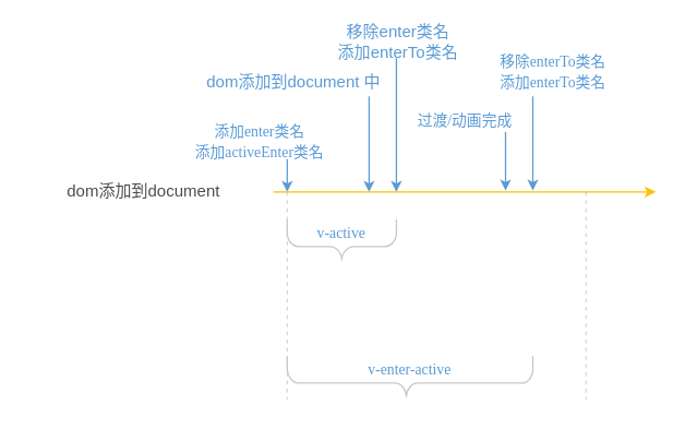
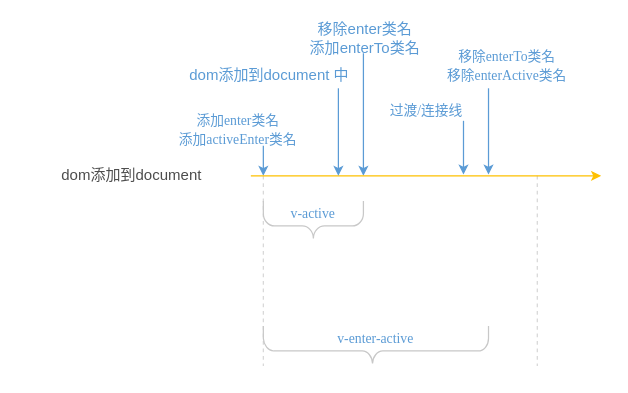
  <mxCell id="0" />
  <mxCell id="1" value="连接线" parent="0" />
- <mxCell id="2" value="&lt;font style=&quot;font-size: 11px ; font-family: &amp;#34;simsun&amp;#34; ; color: #5b9bd5 ; direction: ltr ; letter-spacing: 0px ; line-height: 120% ; opacity: 1&quot;&gt;移除enterTo类名&lt;br&gt;添加enterTo类名&lt;br&gt;&lt;/font&gt;" style="verticalAlign=middle;align=center;vsdxID=6;fillColor=none;gradientColor=none;shape=stencil(nZBLDoAgDERP0z3SIyjew0SURgSD+Lu9kMZoXLhwN9O+tukAlrNpJg1SzDH4QW/URgNYgZTkjA4UkwJUgGXng+6DX1zLfmoymdXo17xh5zmRJ6Q42BWCfc2oJfdAr+Yv+AP9Cb7OJ3H/2JG1HNGz/84klThPVCc=);strokeColor=none;spacingTop=-1;spacingBottom=-1;spacingLeft=-1;spacingRight=-1;labelBackgroundColor=none;rounded=0;html=1;whiteSpace=wrap;" parent="1" vertex="1"><mxGeometry x="340" y="40" width="130" height="23" as="geometry" /></mxCell>
+ <mxCell id="2" value="&lt;font style=&quot;font-size: 11px ; font-family: &amp;#34;simsun&amp;#34; ; color: #5b9bd5 ; direction: ltr ; letter-spacing: 0px ; line-height: 120% ; opacity: 1&quot;&gt;移除enterTo类名&lt;br&gt;移除enterActive类名&lt;br&gt;&lt;/font&gt;" style="verticalAlign=middle;align=center;vsdxID=6;fillColor=none;gradientColor=none;shape=stencil(nZBLDoAgDERP0z3SIyjew0SURgSD+Lu9kMZoXLhwN9O+tukAlrNpJg1SzDH4QW/URgNYgZTkjA4UkwJUgGXng+6DX1zLfmoymdXo17xh5zmRJ6Q42BWCfc2oJfdAr+Yv+AP9Cb7OJ3H/2JG1HNGz/84klThPVCc=);strokeColor=none;spacingTop=-1;spacingBottom=-1;spacingLeft=-1;spacingRight=-1;labelBackgroundColor=none;rounded=0;html=1;whiteSpace=wrap;" parent="1" vertex="1"><mxGeometry x="340" y="40" width="130" height="23" as="geometry" /></mxCell>
  <mxCell id="3" style="vsdxID=8;edgeStyle=none;startArrow=none;endArrow=classic;startSize=5;endSize=5;strokeColor=#5b9bd5;spacingTop=-1;spacingBottom=-1;spacingLeft=-1;spacingRight=-1;verticalAlign=middle;html=1;labelBackgroundColor=#ffffff;rounded=0;" parent="1" edge="1"><mxGeometry relative="1" as="geometry"><Array as="points" /><mxPoint x="210" y="116" as="sourcePoint" /><mxPoint x="210" y="140" as="targetPoint" /></mxGeometry></mxCell>
  <mxCell id="4" style="vsdxID=10;edgeStyle=none;startArrow=none;endArrow=classic;startSize=5;endSize=5;strokeColor=#5b9bd5;spacingTop=-1;spacingBottom=-1;spacingLeft=-1;spacingRight=-1;verticalAlign=middle;html=1;labelBackgroundColor=#ffffff;rounded=0;" parent="1" edge="1"><mxGeometry relative="1" as="geometry"><Array as="points" /><mxPoint x="290" y="42" as="sourcePoint" /><mxPoint x="290" y="140" as="targetPoint" /></mxGeometry></mxCell>
  <mxCell id="5" style="vsdxID=25;edgeStyle=none;startArrow=none;endArrow=none;startSize=5;endSize=5;strokeColor=#5b9bd5;spacingTop=-1;spacingBottom=-1;spacingLeft=-1;spacingRight=-1;verticalAlign=middle;html=1;labelBackgroundColor=#ffffff;rounded=0;" parent="1" edge="1"><mxGeometry relative="1" as="geometry"><mxPoint as="offset" /><Array as="points" /><mxPoint x="220" y="180" as="sourcePoint" /><mxPoint x="220" y="180" as="targetPoint" /></mxGeometry></mxCell>
  <mxCell id="6" value="&lt;font style=&quot;font-size: 11px ; font-family: &amp;#34;simsun&amp;#34; ; color: #5b9bd5 ; direction: ltr ; letter-spacing: 0px ; line-height: 120% ; opacity: 1&quot;&gt;添加enter类名&lt;br&gt;添加activeEnter类名&lt;br&gt;&lt;/font&gt;" style="verticalAlign=middle;align=center;vsdxID=9;fillColor=none;gradientColor=none;shape=stencil(nZBLDoAgDERP0z3SIyjew0SURgSD+Lu9kMZoXLhwN9O+tukAlrNpJg1SzDH4QW/URgNYgZTkjA4UkwJUgGXng+6DX1zLfmoymdXo17xh5zmRJ6Q42BWCfc2oJfdAr+Yv+AP9Cb7OJ3H/2JG1HNGz/84klThPVCc=);strokeColor=none;spacingTop=-1;spacingBottom=-1;spacingLeft=-1;spacingRight=-1;labelBackgroundColor=none;rounded=0;html=1;whiteSpace=wrap;" parent="1" vertex="1"><mxGeometry x="130" y="90" width="120" height="26" as="geometry" /></mxCell>
  <mxCell id="7" style="vsdxID=38;edgeStyle=none;dashed=1;startArrow=none;endArrow=none;startSize=5;endSize=5;strokeColor=#d8d8d8;spacingTop=-1;spacingBottom=-1;spacingLeft=-1;spacingRight=-1;verticalAlign=middle;html=1;labelBackgroundColor=#ffffff;rounded=0;" parent="1" edge="1"><mxGeometry relative="1" as="geometry"><Array as="points" /><mxPoint x="429" y="140" as="sourcePoint" /><mxPoint x="429" y="292" as="targetPoint" /></mxGeometry></mxCell>
  <mxCell id="8" style="vsdxID=36;edgeStyle=none;dashed=1;startArrow=none;endArrow=none;startSize=5;endSize=5;strokeColor=#d8d8d8;spacingTop=-1;spacingBottom=-1;spacingLeft=-1;spacingRight=-1;verticalAlign=middle;html=1;labelBackgroundColor=#ffffff;rounded=0;" parent="1" edge="1"><mxGeometry relative="1" as="geometry"><Array as="points" /><mxPoint x="210" y="140" as="sourcePoint" /><mxPoint x="210" y="292" as="targetPoint" /></mxGeometry></mxCell>
- <mxCell id="9" value="&lt;font style=&quot;font-size:11px;font-family:SimSun;color:#5b9bd5;direction:ltr;letter-spacing:0px;line-height:120%;opacity:1&quot;&gt;过渡/动画完成&lt;br/&gt;&lt;/font&gt;" style="verticalAlign=middle;align=center;vsdxID=12;fillColor=none;gradientColor=none;shape=stencil(nZBLDoAgDERP0z3SIyjew0SURgSD+Lu9kMZoXLhwN9O+tukAlrNpJg1SzDH4QW/URgNYgZTkjA4UkwJUgGXng+6DX1zLfmoymdXo17xh5zmRJ6Q42BWCfc2oJfdAr+Yv+AP9Cb7OJ3H/2JG1HNGz/84klThPVCc=);strokeColor=none;spacingTop=-1;spacingBottom=-1;spacingLeft=-1;spacingRight=-1;labelBackgroundColor=none;rounded=0;html=1;whiteSpace=wrap;" parent="1" vertex="1"><mxGeometry x="270" y="80" width="141" height="16" as="geometry" /></mxCell>
+ <mxCell id="9" value="&lt;font style=&quot;font-size:11px;font-family:SimSun;color:#5b9bd5;direction:ltr;letter-spacing:0px;line-height:120%;opacity:1&quot;&gt;过渡/连接线&lt;br/&gt;&lt;/font&gt;" style="verticalAlign=middle;align=center;vsdxID=12;fillColor=none;gradientColor=none;shape=stencil(nZBLDoAgDERP0z3SIyjew0SURgSD+Lu9kMZoXLhwN9O+tukAlrNpJg1SzDH4QW/URgNYgZTkjA4UkwJUgGXng+6DX1zLfmoymdXo17xh5zmRJ6Q42BWCfc2oJfdAr+Yv+AP9Cb7OJ3H/2JG1HNGz/84klThPVCc=);strokeColor=none;spacingTop=-1;spacingBottom=-1;spacingLeft=-1;spacingRight=-1;labelBackgroundColor=none;rounded=0;html=1;whiteSpace=wrap;" parent="1" vertex="1"><mxGeometry x="270" y="80" width="141" height="16" as="geometry" /></mxCell>
  <mxCell id="10" value="&lt;font style=&quot;font-size:11px;font-family:SimSun;color:#5b9bd5;direction:ltr;letter-spacing:0px;line-height:120%;opacity:1&quot;&gt;v-active&lt;br/&gt;&lt;/font&gt;" style="verticalAlign=middle;align=center;vsdxID=29;fillColor=#5b9bd5;gradientColor=none;shape=stencil(tZPJDoIwEIafpkdIl2DwjPgejRRoREqmVfDtLSkqZbko3Gb5pv/MpINYokveCESxNqCuopWZKRE7IUplXQqQxlqIpYgluQJRgLrXmfMb3pO9dVOP/oXO1eG+guLn2Ds7sJL1Khh5JIeLTcFAEhIS4mjwcTwnBoDgNxHwTuoAlOFGqtrTrjgUIrBiQV7xwkvpVohmFl4chMVhfFwU/3GayF8NibYdhfzT22H3TZP1Tcdbb/rT+zS9+6eZKnuoNb7n5S5znJueog25M2bpCw==);strokeColor=#c8c8c8;flipH=1;labelBackgroundColor=none;rounded=0;html=1;whiteSpace=wrap;" parent="1" vertex="1"><mxGeometry x="210" y="160" width="80" height="20" as="geometry" /></mxCell>
  <mxCell id="11" value="&lt;font style=&quot;font-size:11px;font-family:SimSun;color:#5b9bd5;direction:ltr;letter-spacing:0px;line-height:120%;opacity:1&quot;&gt;v-enter-active&lt;br/&gt;&lt;/font&gt;" style="verticalAlign=middle;align=center;vsdxID=30;fillColor=#5b9bd5;gradientColor=none;shape=stencil(tZNJEsIgEEVPwzIUYzRrjfegDCaUMaQ6ON1eUjiByUrd9fDg86luxFdDo3qNGBkc2L0+m8o1iK8RY6ZrNBjnI8RLxFc7C7oGe+yqkPdqJMfoYE/jDZdwjownGLm+Z5sAtqabBWVEKtj6FtxJgWURYIhp8gHc+5Q8gExdzJCBdcoZ20XKrYJaZ14q27WqjlrDWev+ozxpQ+S4YJPiM14WiRWKmYzc+Iqk8Y3yt3bod+/LMf3rb9P53y4kFtPik25k4kVgsYy8PJ+eDtbf5yZVjlAfvPYrrOZ7L91FXwp7zMsb);strokeColor=#c8c8c8;flipH=1;labelBackgroundColor=none;rounded=0;html=1;whiteSpace=wrap;" parent="1" vertex="1"><mxGeometry x="210" y="260" width="180" height="20" as="geometry" /></mxCell>
  <mxCell id="12" style="vsdxID=2;edgeStyle=none;startArrow=none;endArrow=classic;startSize=5;endSize=5;strokeColor=#fec000;spacingTop=-1;spacingBottom=-1;spacingLeft=-1;spacingRight=-1;verticalAlign=middle;html=1;labelBackgroundColor=#ffffff;rounded=0;" parent="1" edge="1"><mxGeometry relative="1" as="geometry"><mxPoint as="offset" /><Array as="points" /><mxPoint x="200" y="140" as="sourcePoint" /><mxPoint x="480" y="140" as="targetPoint" /></mxGeometry></mxCell>
  <mxCell id="13" value="dom添加到document" style="text;html=1;strokeColor=none;fillColor=none;align=center;verticalAlign=middle;whiteSpace=wrap;rounded=0;fontColor=#4D4D4D;" vertex="1" parent="1"><mxGeometry x="20" y="130" width="170" height="20" as="geometry" /></mxCell>
  <mxCell id="14" style="vsdxID=8;edgeStyle=none;startArrow=none;endArrow=classic;startSize=5;endSize=5;strokeColor=#5b9bd5;spacingTop=-1;spacingBottom=-1;spacingLeft=-1;spacingRight=-1;verticalAlign=middle;html=1;labelBackgroundColor=#ffffff;rounded=0;" edge="1" parent="1"><mxGeometry relative="1" as="geometry"><Array as="points" /><mxPoint x="270" y="70" as="sourcePoint" /><mxPoint x="270" y="140" as="targetPoint" /></mxGeometry></mxCell>
  <mxCell id="15" value="dom添加到document 中" style="text;html=1;strokeColor=none;fillColor=none;align=center;verticalAlign=middle;whiteSpace=wrap;rounded=0;fontColor=#5B9BD5;" vertex="1" parent="1"><mxGeometry x="145" y="50" width="140" height="20" as="geometry" /></mxCell>
  <mxCell id="16" value="移除enter类名&lt;br&gt;添加enterTo类名" style="text;html=1;strokeColor=none;fillColor=none;align=center;verticalAlign=middle;whiteSpace=wrap;rounded=0;fontColor=#5B9BD5;" vertex="1" parent="1"><mxGeometry x="234" y="20" width="115" height="20" as="geometry" /></mxCell>
  <mxCell id="17" style="vsdxID=8;edgeStyle=none;startArrow=none;endArrow=classic;startSize=5;endSize=5;strokeColor=#5b9bd5;spacingTop=-1;spacingBottom=-1;spacingLeft=-1;spacingRight=-1;verticalAlign=middle;html=1;labelBackgroundColor=#ffffff;rounded=0;" edge="1" parent="1"><mxGeometry relative="1" as="geometry"><Array as="points" /><mxPoint x="370" y="96" as="sourcePoint" /><mxPoint x="370" y="139" as="targetPoint" /></mxGeometry></mxCell>
  <mxCell id="18" style="vsdxID=8;edgeStyle=none;startArrow=none;endArrow=classic;startSize=5;endSize=5;strokeColor=#5b9bd5;spacingTop=-1;spacingBottom=-1;spacingLeft=-1;spacingRight=-1;verticalAlign=middle;html=1;labelBackgroundColor=#ffffff;rounded=0;" edge="1" parent="1"><mxGeometry relative="1" as="geometry"><Array as="points" /><mxPoint x="390" y="70" as="sourcePoint" /><mxPoint x="390" y="139" as="targetPoint" /></mxGeometry></mxCell>
  <mxCell id="19" value="标注" parent="0" />
